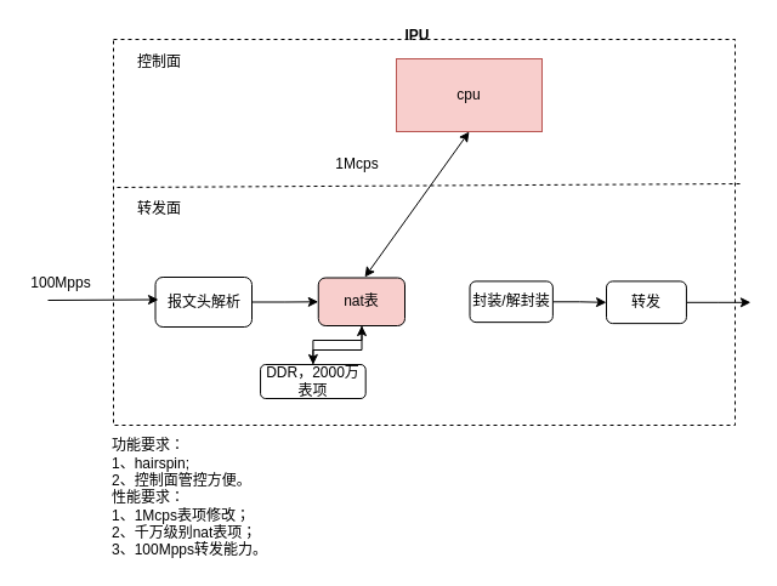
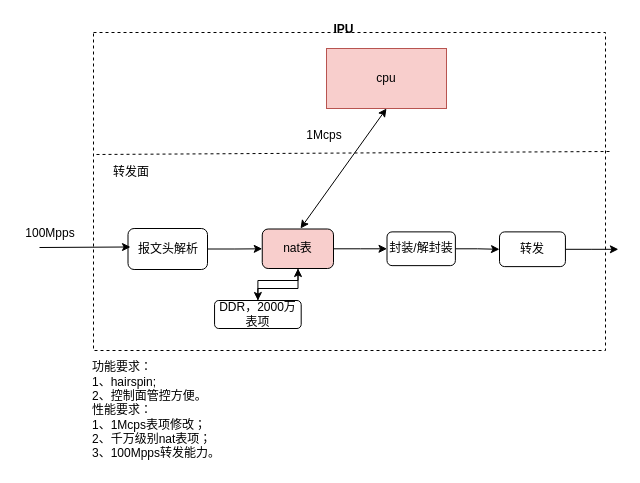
  <mxCell id="0" />
  <mxCell id="1" parent="0" />
  <mxCell id="2" value="" style="rounded=0;whiteSpace=wrap;html=1;dashed=1;" vertex="1" parent="1"><mxGeometry x="93" y="32" width="512" height="318" as="geometry" /></mxCell>
  <mxCell id="3" value="" style="edgeStyle=orthogonalEdgeStyle;rounded=0;orthogonalLoop=1;jettySize=auto;html=1;" edge="1" parent="1" source="4" target="12"><mxGeometry relative="1" as="geometry" /></mxCell>
  <mxCell id="4" value="报文头解析" style="rounded=1;whiteSpace=wrap;html=1;" vertex="1" parent="1"><mxGeometry x="127.5" y="228" width="79.5" height="41" as="geometry" /></mxCell>
  <mxCell id="5" value="" style="endArrow=none;dashed=1;html=1;rounded=0;" edge="1" parent="1"><mxGeometry width="50" height="50" relative="1" as="geometry"><mxPoint x="609" y="151" as="sourcePoint" /><mxPoint x="94" y="154" as="targetPoint" /></mxGeometry></mxCell>
- <mxCell id="6" value="控制面" style="text;html=1;strokeColor=none;fillColor=none;align=center;verticalAlign=middle;whiteSpace=wrap;rounded=0;dashed=1;" vertex="1" parent="1"><mxGeometry x="101" y="36" width="60" height="30" as="geometry" /></mxCell>
  <mxCell id="7" value="转发面" style="text;html=1;strokeColor=none;fillColor=none;align=center;verticalAlign=middle;whiteSpace=wrap;rounded=0;dashed=1;" vertex="1" parent="1"><mxGeometry x="101" y="157" width="60" height="30" as="geometry" /></mxCell>
  <mxCell id="8" value="cpu" style="whiteSpace=wrap;html=1;fillColor=#f8cecc;strokeColor=#b85450;rounded=0;" vertex="1" parent="1"><mxGeometry x="326" y="48" width="120" height="60" as="geometry" /></mxCell>
  <mxCell id="9" value="" style="endArrow=classic;html=1;rounded=0;" edge="1" parent="1"><mxGeometry width="50" height="50" relative="1" as="geometry"><mxPoint x="39" y="247" as="sourcePoint" /><mxPoint x="130" y="246.5" as="targetPoint" /></mxGeometry></mxCell>
+ <mxCell id="10" value="" style="edgeStyle=orthogonalEdgeStyle;rounded=0;orthogonalLoop=1;jettySize=auto;html=1;" edge="1" parent="1" source="12" target="14"><mxGeometry relative="1" as="geometry" /></mxCell>
  <mxCell id="11" value="" style="edgeStyle=orthogonalEdgeStyle;rounded=0;orthogonalLoop=1;jettySize=auto;html=1;" edge="1" parent="1" source="12" target="21"><mxGeometry relative="1" as="geometry" /></mxCell>
  <mxCell id="12" value="nat表" style="whiteSpace=wrap;html=1;rounded=1;fillColor=#f8cecc;" vertex="1" parent="1"><mxGeometry x="261.75" y="228.5" width="71.25" height="39.5" as="geometry" /></mxCell>
  <mxCell id="13" value="" style="edgeStyle=orthogonalEdgeStyle;rounded=0;orthogonalLoop=1;jettySize=auto;html=1;" edge="1" parent="1" source="14" target="16"><mxGeometry relative="1" as="geometry" /></mxCell>
  <mxCell id="14" value="封装/解封装" style="whiteSpace=wrap;html=1;rounded=1;" vertex="1" parent="1"><mxGeometry x="386.5" y="231.38" width="68.38" height="33.75" as="geometry" /></mxCell>
  <mxCell id="15" value="" style="edgeStyle=orthogonalEdgeStyle;rounded=0;orthogonalLoop=1;jettySize=auto;html=1;" edge="1" parent="1" source="16"><mxGeometry relative="1" as="geometry"><mxPoint x="617.895" y="248.8" as="targetPoint" /></mxGeometry></mxCell>
  <mxCell id="16" value="转发" style="whiteSpace=wrap;html=1;rounded=1;" vertex="1" parent="1"><mxGeometry x="499" y="231.38" width="65.93" height="34.74" as="geometry" /></mxCell>
  <mxCell id="17" value="" style="endArrow=classic;startArrow=classic;html=1;rounded=0;entryX=0.5;entryY=1;entryDx=0;entryDy=0;" edge="1" parent="1" target="8"><mxGeometry width="50" height="50" relative="1" as="geometry"><mxPoint x="300" y="228" as="sourcePoint" /><mxPoint x="409" y="149" as="targetPoint" /></mxGeometry></mxCell>
- <mxCell id="18" value="1Mcps" style="text;html=1;strokeColor=none;fillColor=none;align=center;verticalAlign=middle;whiteSpace=wrap;rounded=0;dashed=1;" vertex="1" parent="1"><mxGeometry x="263.5" y="120" width="60" height="30" as="geometry" /></mxCell>
+ <mxCell id="18" value="1Mcps" style="text;html=1;strokeColor=none;fillColor=none;align=center;verticalAlign=middle;whiteSpace=wrap;rounded=0;dashed=1;" vertex="1" parent="1"><mxGeometry x="293.5" y="120" width="60" height="30" as="geometry" /></mxCell>
  <mxCell id="19" value="100Mpps" style="text;html=1;strokeColor=none;fillColor=none;align=center;verticalAlign=middle;whiteSpace=wrap;rounded=0;dashed=1;" vertex="1" parent="1"><mxGeometry x="20" y="218" width="60" height="30" as="geometry" /></mxCell>
  <mxCell id="20" value="" style="edgeStyle=orthogonalEdgeStyle;rounded=0;orthogonalLoop=1;jettySize=auto;html=1;" edge="1" parent="1" source="21" target="12"><mxGeometry relative="1" as="geometry" /></mxCell>
  <mxCell id="21" value="DDR，2000万表项" style="whiteSpace=wrap;html=1;rounded=1;" vertex="1" parent="1"><mxGeometry x="214.06" y="300" width="86.63" height="28" as="geometry" /></mxCell>
  <mxCell id="22" value="&lt;b&gt;IPU&lt;/b&gt;" style="text;html=1;align=center;verticalAlign=middle;resizable=0;points=[];autosize=1;strokeColor=none;fillColor=none;" vertex="1" parent="1"><mxGeometry x="328" y="20" width="30" height="18" as="geometry" /></mxCell>
  <mxCell id="23" value="功能要求：&lt;br&gt;1、hairspin;&lt;br&gt;2、控制面管控方便。&lt;br&gt;性能要求：&lt;br&gt;1、1Mcps表项修改；&lt;br&gt;2、千万级别nat表项；&lt;br&gt;3、100Mpps转发能力。" style="text;html=1;align=left;verticalAlign=middle;resizable=0;points=[];autosize=1;strokeColor=none;fillColor=none;" vertex="1" parent="1"><mxGeometry x="90" y="359" width="138" height="102" as="geometry" /></mxCell>
